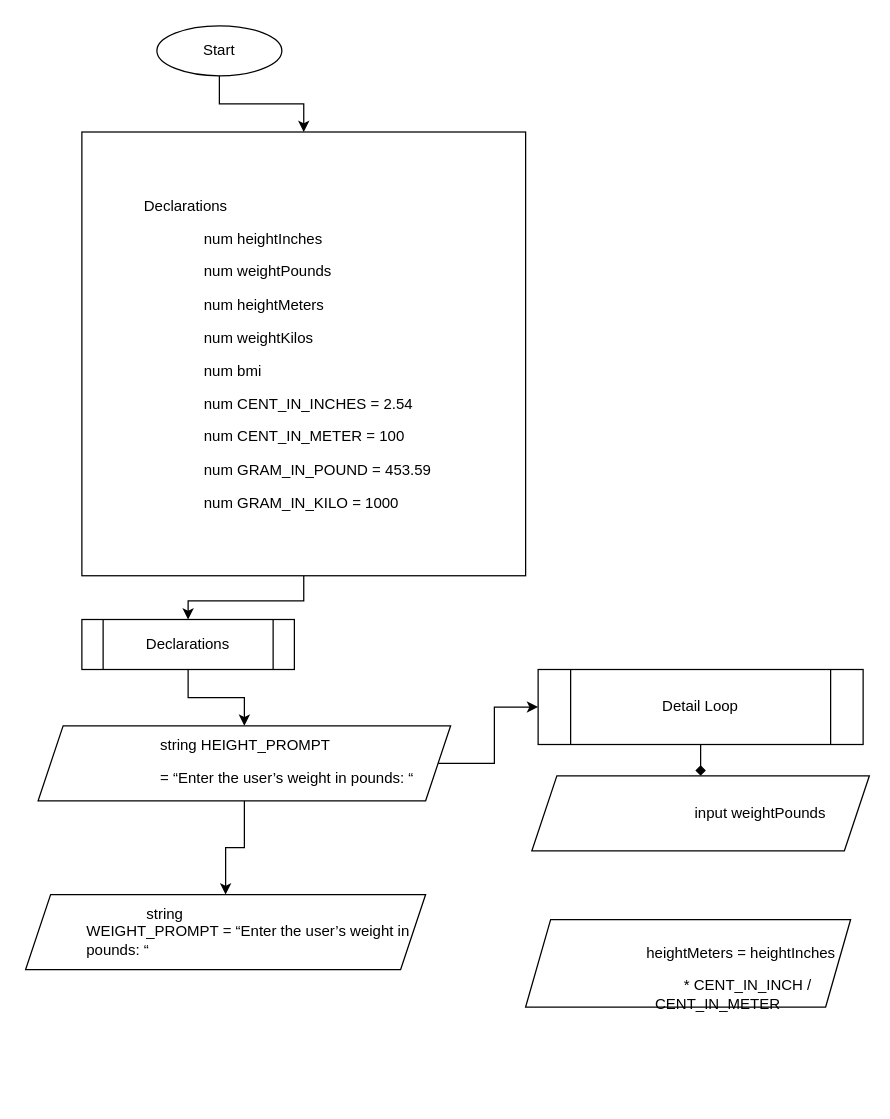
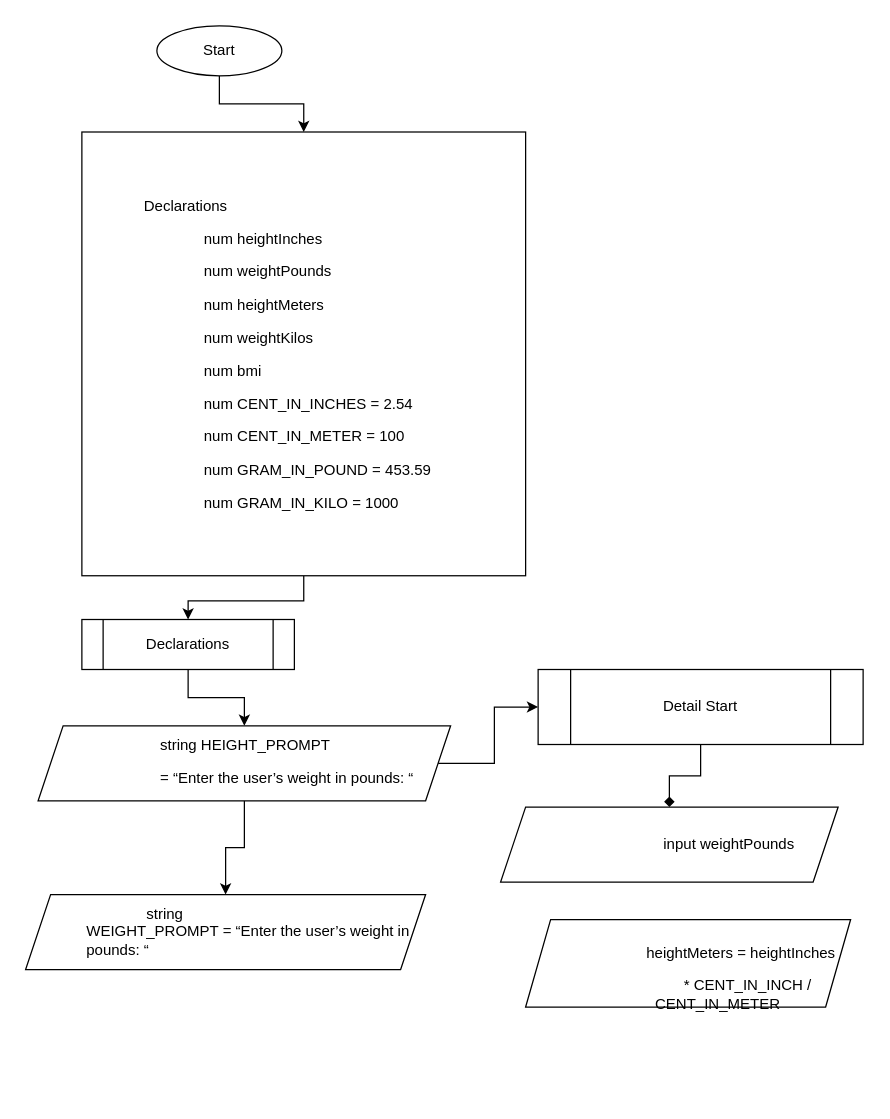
  <mxCell id="0" />
  <mxCell id="1" parent="0" />
  <mxCell id="2" value="" style="edgeStyle=orthogonalEdgeStyle;rounded=0;orthogonalLoop=1;jettySize=auto;html=1;" edge="1" parent="1" source="3" target="5"><mxGeometry relative="1" as="geometry" /></mxCell>
  <mxCell id="3" value="Start" style="ellipse;whiteSpace=wrap;html=1;" vertex="1" parent="1"><mxGeometry x="125" y="20" width="100" height="40" as="geometry" /></mxCell>
  <mxCell id="4" value="" style="edgeStyle=orthogonalEdgeStyle;rounded=0;orthogonalLoop=1;jettySize=auto;html=1;" edge="1" parent="1" source="5" target="7"><mxGeometry relative="1" as="geometry" /></mxCell>
  <mxCell id="5" value="&lt;p style=&quot;text-indent: 0.5in;&quot; class=&quot;MsoNormal&quot;&gt;Declarations&lt;/p&gt;&lt;p style=&quot;margin-left: 0.5in; text-indent: 0.5in;&quot; class=&quot;MsoNormal&quot;&gt;num heightInches&lt;/p&gt;&lt;p style=&quot;margin-left: 0.5in; text-indent: 0.5in;&quot; class=&quot;MsoNormal&quot;&gt;num weightPounds&lt;/p&gt;&lt;p style=&quot;margin-left: 0.5in; text-indent: 0.5in;&quot; class=&quot;MsoNormal&quot;&gt;num heightMeters&lt;/p&gt;&lt;p style=&quot;margin-left: 0.5in; text-indent: 0.5in;&quot; class=&quot;MsoNormal&quot;&gt;num weightKilos&lt;/p&gt;&lt;p style=&quot;margin-left: 0.5in; text-indent: 0.5in;&quot; class=&quot;MsoNormal&quot;&gt;num bmi&lt;/p&gt;&lt;p style=&quot;margin-left:.5in;text-indent:.5in&quot; class=&quot;MsoNormal&quot;&gt;num CENT_IN_INCHES&amp;nbsp;= 2.54&lt;/p&gt;&lt;p style=&quot;margin-left:.5in;text-indent:.5in&quot; class=&quot;MsoNormal&quot;&gt;num CENT_IN_METER =&amp;nbsp;100&lt;/p&gt;&lt;p style=&quot;margin-left:.5in;text-indent:.5in&quot; class=&quot;MsoNormal&quot;&gt;num GRAM_IN_POUND&amp;nbsp;= 453.59&lt;/p&gt;&lt;p style=&quot;margin-left:.5in;text-indent:.5in&quot; class=&quot;MsoNormal&quot;&gt;num GRAM_IN_KILO =&amp;nbsp;1000&lt;/p&gt;" style="whiteSpace=wrap;html=1;aspect=fixed;align=left;" vertex="1" parent="1"><mxGeometry x="65" y="105" width="355" height="355" as="geometry" /></mxCell>
  <mxCell id="6" value="" style="edgeStyle=orthogonalEdgeStyle;rounded=0;orthogonalLoop=1;jettySize=auto;html=1;" edge="1" parent="1" source="7" target="10"><mxGeometry relative="1" as="geometry" /></mxCell>
  <mxCell id="7" value="Declarations" style="shape=process;whiteSpace=wrap;html=1;backgroundOutline=1;" vertex="1" parent="1"><mxGeometry x="65" y="495" width="170" height="40" as="geometry" /></mxCell>
  <mxCell id="8" value="" style="edgeStyle=orthogonalEdgeStyle;rounded=0;orthogonalLoop=1;jettySize=auto;html=1;" edge="1" parent="1" source="10" target="11"><mxGeometry relative="1" as="geometry" /></mxCell>
  <mxCell id="9" style="edgeStyle=orthogonalEdgeStyle;rounded=0;orthogonalLoop=1;jettySize=auto;html=1;entryX=0;entryY=0.5;entryDx=0;entryDy=0;" edge="1" parent="1" source="10" target="13"><mxGeometry relative="1" as="geometry" /></mxCell>
  <mxCell id="10" value="&lt;p style=&quot;margin-left:.5in;text-indent:.5in&quot; class=&quot;MsoNormal&quot;&gt;&lt;span style=&quot;background-color: transparent; color: light-dark(rgb(0, 0, 0), rgb(255, 255, 255)); text-indent: 0.5in;&quot;&gt;&lt;br&gt;&lt;/span&gt;&lt;/p&gt;&lt;p style=&quot;margin-left:.5in;text-indent:.5in&quot; class=&quot;MsoNormal&quot;&gt;&lt;span style=&quot;background-color: transparent; color: light-dark(rgb(0, 0, 0), rgb(255, 255, 255)); text-indent: 0.5in;&quot;&gt;string HEIGHT_PROMPT&lt;/span&gt;&lt;/p&gt;&lt;p style=&quot;margin-left:.5in;text-indent:.5in&quot; class=&quot;MsoNormal&quot;&gt;&lt;span style=&quot;text-indent: 0.5in; background-color: transparent; color: light-dark(rgb(0, 0, 0), rgb(255, 255, 255));&quot;&gt;= “Enter the user’s weight in pounds: “&lt;/span&gt;&lt;/p&gt;&lt;br&gt;&lt;div&gt;&lt;br&gt;&lt;/div&gt;" style="shape=parallelogram;perimeter=parallelogramPerimeter;whiteSpace=wrap;html=1;fixedSize=1;align=left;" vertex="1" parent="1"><mxGeometry x="30" y="580" width="330" height="60" as="geometry" /></mxCell>
  <mxCell id="11" value="&lt;p style=&quot;text-align: left; margin-left: 0.5in; text-indent: 0.5in;&quot; class=&quot;MsoNormal&quot;&gt;string&lt;br/&gt;WEIGHT_PROMPT = “Enter the user’s weight in pounds: “&lt;/p&gt;" style="shape=parallelogram;perimeter=parallelogramPerimeter;whiteSpace=wrap;html=1;fixedSize=1;" vertex="1" parent="1"><mxGeometry x="20" y="715" width="320" height="60" as="geometry" /></mxCell>
  <mxCell id="12" value="" style="edgeStyle=orthogonalEdgeStyle;rounded=0;orthogonalLoop=1;jettySize=auto;html=1;endArrow=diamond;" edge="1" parent="1" source="13" target="14"><mxGeometry relative="1" as="geometry" /></mxCell>
- <mxCell id="13" value="Detail Loop" style="shape=process;whiteSpace=wrap;html=1;backgroundOutline=1;" vertex="1" parent="1"><mxGeometry x="430" y="535" width="260" height="60" as="geometry" /></mxCell>
- <mxCell id="14" value="&lt;p style=&quot;text-align: left; margin-left: 0.5in; text-indent: 0.5in;&quot; class=&quot;MsoNormal&quot;&gt;input weightPounds&lt;/p&gt;" style="shape=parallelogram;perimeter=parallelogramPerimeter;whiteSpace=wrap;html=1;fixedSize=1;" vertex="1" parent="1"><mxGeometry x="425" y="620" width="270" height="60" as="geometry" /></mxCell>
+ <mxCell id="13" value="Detail Start" style="shape=process;whiteSpace=wrap;html=1;backgroundOutline=1;" vertex="1" parent="1"><mxGeometry x="430" y="535" width="260" height="60" as="geometry" /></mxCell>
+ <mxCell id="14" value="&lt;p style=&quot;text-align: left; margin-left: 0.5in; text-indent: 0.5in;&quot; class=&quot;MsoNormal&quot;&gt;input weightPounds&lt;/p&gt;" style="shape=parallelogram;perimeter=parallelogramPerimeter;whiteSpace=wrap;html=1;fixedSize=1;" vertex="1" parent="1"><mxGeometry x="400" y="645" width="270" height="60" as="geometry" /></mxCell>
  <mxCell id="15" value="&lt;br&gt;&lt;br&gt;&lt;br&gt;&lt;p style=&quot;margin-left:.5in;text-indent:.5in&quot; class=&quot;MsoNormal&quot;&gt;&lt;span style=&quot;background-color: transparent; color: light-dark(rgb(0, 0, 0), rgb(255, 255, 255)); text-indent: 0.5in;&quot;&gt;&lt;br&gt;&lt;/span&gt;&lt;/p&gt;&lt;p style=&quot;margin-left:.5in;text-indent:.5in&quot; class=&quot;MsoNormal&quot;&gt;&lt;span style=&quot;background-color: transparent; color: light-dark(rgb(0, 0, 0), rgb(255, 255, 255)); text-indent: 0.5in;&quot;&gt;&lt;br&gt;&lt;/span&gt;&lt;/p&gt;&lt;p style=&quot;text-align: left; margin-left: 0.5in; text-indent: 0.5in;&quot; class=&quot;MsoNormal&quot;&gt;&lt;span style=&quot;background-color: transparent; color: light-dark(rgb(0, 0, 0), rgb(255, 255, 255)); text-indent: 0.5in;&quot;&gt;heightMeters = heightInches&lt;/span&gt;&lt;/p&gt;&lt;p style=&quot;margin-left:.5in;text-indent:.5in&quot; class=&quot;MsoNormal&quot;&gt;* CENT_IN_INCH / CENT_IN_METER&lt;/p&gt;&lt;br&gt;&lt;br&gt;&lt;br&gt;&lt;br&gt;&lt;div&gt;&lt;br/&gt;&lt;/div&gt;" style="shape=parallelogram;perimeter=parallelogramPerimeter;whiteSpace=wrap;html=1;fixedSize=1;" vertex="1" parent="1"><mxGeometry x="420" y="735" width="260" height="70" as="geometry" /></mxCell>
